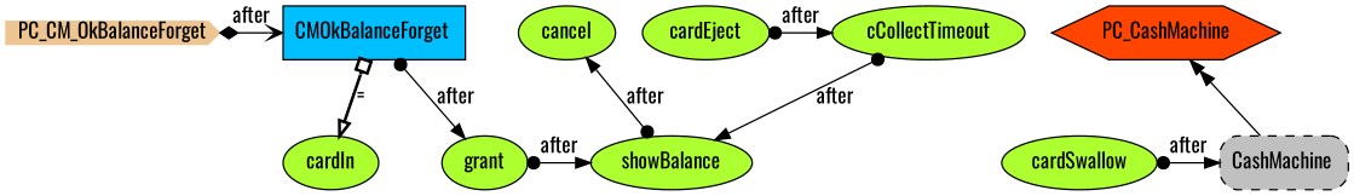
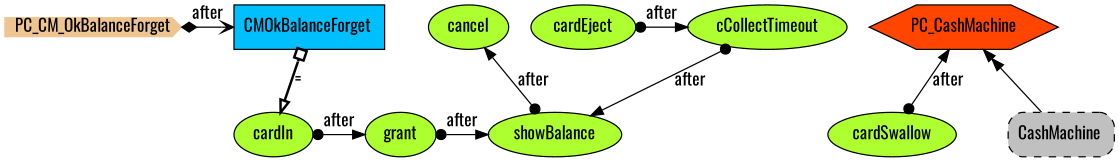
  digraph {
    fontname=Oswald
    node [fontname=Oswald shape=ellipse style=filled fillcolor=greenyellow]
    edge [arrowtail=dot dir=both fontname=Oswald]
    n1 [color=burlywood2 height=.2 label=PC_CM_OkBalanceForget shape=cds width=.2 fillcolor=""]
    n2 [fillcolor=orangered label=PC_CashMachine shape=hexagon]
    n3 [fillcolor=deepskyblue label="CMOkBalanceForget " shape=box]
    n4 [fillcolor=gray label="CashMachine " shape=rectangle style="rounded,filled,dashed"]
    n5 [label=cardSwallow]
    n6 [label=showBalance]
    n7 [label=grant]
    n8 [label=cardIn]
    n9 [label=cCollectTimeout]
    n10 [label=cardEject]
    n11 [label=cancel]
    subgraph sub_1 {
      rank=min
      n1
      n2
      n3
    }
    subgraph sub_2 {
      rank=same
      n4
      n5
      n6
      n7
      n8
    }
    subgraph sub_3 {
      rank=same
      n3
      n9
      n10
      n11
    }
    n1 -> n3 [arrowhead=open arrowtail=diamond label=after]
    n3 -> n8 [arrowhead=onormal arrowtail=obox label="=" penwidth=2]
    n4 -> n2 [arrowhead=normalnormal label=" " arrowtail="" dir=""]
-   n5 -> n4 [label=after]
+   n5 -> n2 [label=after]
    n6 -> n11 [label=after]
    n7 -> n6 [label=after]
-   n3 -> n7 [label=after]
+   n8 -> n7 [label=after]
    n9 -> n6 [label=after]
    n10 -> n9 [label=after]
  }
